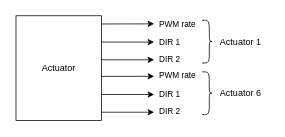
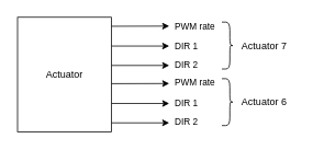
  <mxCell id="0" />
  <mxCell id="1" parent="0" />
  <mxCell id="2" value="Actuator" style="rounded=0;whiteSpace=wrap;html=1;" vertex="1" parent="1"><mxGeometry x="20.82" y="20.19" width="114.17" height="139.76" as="geometry" /></mxCell>
  <mxCell id="3" value="" style="endArrow=classic;html=1;rounded=0;exitX=1;exitY=0.25;exitDx=0;exitDy=0;" edge="1" parent="1"><mxGeometry width="50" height="50" relative="1" as="geometry"><mxPoint x="134.99" y="31.142" as="sourcePoint" /><mxPoint x="205" y="30.98" as="targetPoint" /></mxGeometry></mxCell>
  <mxCell id="4" value="PWM rate" style="edgeLabel;html=1;align=left;verticalAlign=middle;resizable=0;points=[];" vertex="1" connectable="0" parent="3"><mxGeometry x="0.431" y="1" relative="1" as="geometry"><mxPoint x="25" as="offset" /></mxGeometry></mxCell>
  <mxCell id="5" value="" style="endArrow=classic;html=1;rounded=0;exitX=1;exitY=0.25;exitDx=0;exitDy=0;" edge="1" parent="1"><mxGeometry width="50" height="50" relative="1" as="geometry"><mxPoint x="134.988" y="55.259" as="sourcePoint" /><mxPoint x="204.988" y="55.259" as="targetPoint" /></mxGeometry></mxCell>
  <mxCell id="6" value="DIR 1" style="edgeLabel;html=1;align=left;verticalAlign=middle;resizable=0;points=[];" vertex="1" connectable="0" parent="5"><mxGeometry x="0.431" y="1" relative="1" as="geometry"><mxPoint x="25" as="offset" /></mxGeometry></mxCell>
  <mxCell id="7" value="" style="endArrow=classic;html=1;rounded=0;exitX=1;exitY=0.25;exitDx=0;exitDy=0;" edge="1" parent="1"><mxGeometry width="50" height="50" relative="1" as="geometry"><mxPoint x="134.987" y="78.877" as="sourcePoint" /><mxPoint x="204.987" y="78.877" as="targetPoint" /></mxGeometry></mxCell>
  <mxCell id="8" value="DIR 2" style="edgeLabel;html=1;align=left;verticalAlign=middle;resizable=0;points=[];" vertex="1" connectable="0" parent="7"><mxGeometry x="0.431" y="1" relative="1" as="geometry"><mxPoint x="25" as="offset" /></mxGeometry></mxCell>
  <mxCell id="9" value="" style="endArrow=classic;html=1;rounded=0;exitX=1;exitY=0.25;exitDx=0;exitDy=0;" edge="1" parent="1"><mxGeometry width="50" height="50" relative="1" as="geometry"><mxPoint x="134.988" y="101.061" as="sourcePoint" /><mxPoint x="204.998" y="100.899" as="targetPoint" /></mxGeometry></mxCell>
  <mxCell id="10" value="PWM rate" style="edgeLabel;html=1;align=left;verticalAlign=middle;resizable=0;points=[];" vertex="1" connectable="0" parent="9"><mxGeometry x="0.431" y="1" relative="1" as="geometry"><mxPoint x="25" as="offset" /></mxGeometry></mxCell>
  <mxCell id="11" value="" style="endArrow=classic;html=1;rounded=0;exitX=1;exitY=0.25;exitDx=0;exitDy=0;" edge="1" parent="1"><mxGeometry width="50" height="50" relative="1" as="geometry"><mxPoint x="134.987" y="125.177" as="sourcePoint" /><mxPoint x="204.987" y="125.177" as="targetPoint" /></mxGeometry></mxCell>
  <mxCell id="12" value="DIR 1" style="edgeLabel;html=1;align=left;verticalAlign=middle;resizable=0;points=[];" vertex="1" connectable="0" parent="11"><mxGeometry x="0.431" y="1" relative="1" as="geometry"><mxPoint x="25" as="offset" /></mxGeometry></mxCell>
  <mxCell id="13" value="" style="endArrow=classic;html=1;rounded=0;exitX=1;exitY=0.25;exitDx=0;exitDy=0;" edge="1" parent="1"><mxGeometry width="50" height="50" relative="1" as="geometry"><mxPoint x="134.985" y="148.796" as="sourcePoint" /><mxPoint x="204.985" y="148.796" as="targetPoint" /></mxGeometry></mxCell>
  <mxCell id="14" value="DIR 2" style="edgeLabel;html=1;align=left;verticalAlign=middle;resizable=0;points=[];" vertex="1" connectable="0" parent="13"><mxGeometry x="0.431" y="1" relative="1" as="geometry"><mxPoint x="25" as="offset" /></mxGeometry></mxCell>
  <mxCell id="15" value="" style="shape=curlyBracket;whiteSpace=wrap;html=1;rounded=1;flipH=1;labelPosition=right;verticalLabelPosition=middle;align=left;verticalAlign=middle;size=0.311;" vertex="1" parent="1"><mxGeometry x="268.85" y="26.09" width="14.09" height="57.09" as="geometry" /></mxCell>
- <mxCell id="16" value="Actuator 1" style="text;html=1;align=center;verticalAlign=middle;resizable=0;points=[];autosize=1;strokeColor=none;fillColor=none;" vertex="1" parent="1"><mxGeometry x="282.935" y="40.858" width="74.803" height="27.559" as="geometry" /></mxCell>
+ <mxCell id="16" value="Actuator 7" style="text;html=1;align=center;verticalAlign=middle;resizable=0;points=[];autosize=1;strokeColor=none;fillColor=none;" vertex="1" parent="1"><mxGeometry x="282.935" y="40.858" width="74.803" height="27.559" as="geometry" /></mxCell>
  <mxCell id="17" value="" style="shape=curlyBracket;whiteSpace=wrap;html=1;rounded=1;flipH=1;labelPosition=right;verticalLabelPosition=middle;align=left;verticalAlign=middle;size=0.311;" vertex="1" parent="1"><mxGeometry x="268.848" y="94.989" width="14.09" height="57.09" as="geometry" /></mxCell>
  <mxCell id="18" value="Actuator 6" style="text;html=1;align=center;verticalAlign=middle;resizable=0;points=[];autosize=1;strokeColor=none;fillColor=none;" vertex="1" parent="1"><mxGeometry x="282.934" y="109.757" width="74.803" height="27.559" as="geometry" /></mxCell>
